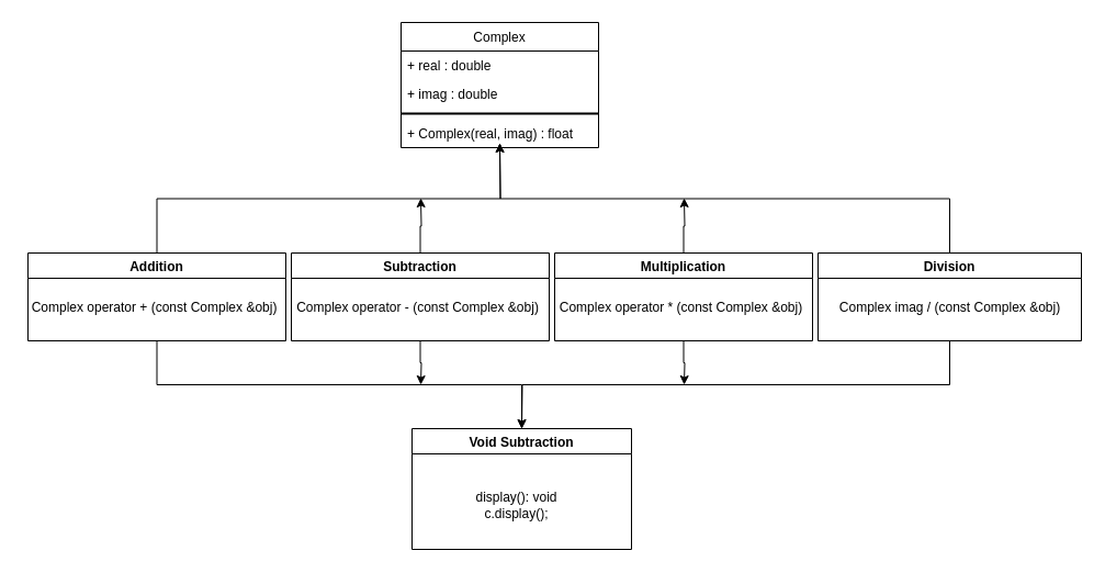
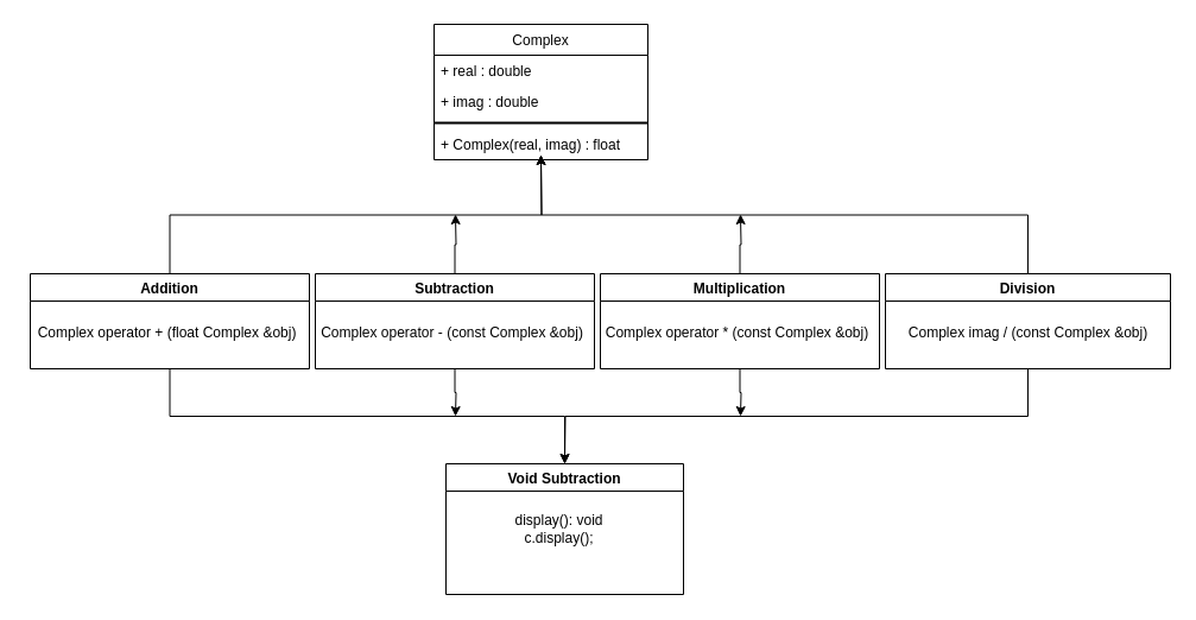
  <mxCell id="0" />
  <mxCell id="1" parent="0" />
  <mxCell id="2" value="Complex" style="swimlane;fontStyle=0;childLayout=stackLayout;horizontal=1;startSize=26;fillColor=none;horizontalStack=0;resizeParent=1;resizeParentMax=0;resizeLast=0;collapsible=1;marginBottom=0;" vertex="1" parent="1"><mxGeometry x="365" width="180" height="114" as="geometry" y="20" /></mxCell>
  <mxCell id="3" value="+ real : double" style="text;strokeColor=none;fillColor=none;align=left;verticalAlign=top;spacingLeft=4;spacingRight=4;overflow=hidden;rotatable=0;points=[[0,0.5],[1,0.5]];portConstraint=eastwest;" vertex="1" parent="2"><mxGeometry y="26" width="180" height="26" as="geometry" /></mxCell>
  <mxCell id="4" value="+ imag : double" style="text;strokeColor=none;fillColor=none;align=left;verticalAlign=top;spacingLeft=4;spacingRight=4;overflow=hidden;rotatable=0;points=[[0,0.5],[1,0.5]];portConstraint=eastwest;" vertex="1" parent="2"><mxGeometry y="52" width="180" height="26" as="geometry" /></mxCell>
  <mxCell id="5" value="" style="line;strokeWidth=2;html=1;" vertex="1" parent="2"><mxGeometry y="78" width="180" height="10" as="geometry" /></mxCell>
  <mxCell id="6" value="+ Complex(real, imag) : float" style="text;strokeColor=none;fillColor=none;align=left;verticalAlign=top;spacingLeft=4;spacingRight=4;overflow=hidden;rotatable=0;points=[[0,0.5],[1,0.5]];portConstraint=eastwest;" vertex="1" parent="2"><mxGeometry y="88" width="180" height="26" as="geometry" /></mxCell>
  <mxCell id="7" style="edgeStyle=orthogonalEdgeStyle;rounded=0;orthogonalLoop=1;jettySize=auto;html=1;exitX=0.5;exitY=0;exitDx=0;exitDy=0;" edge="1" parent="1" source="9"><mxGeometry relative="1" as="geometry"><mxPoint x="455" y="130" as="targetPoint" /></mxGeometry></mxCell>
  <mxCell id="8" style="edgeStyle=orthogonalEdgeStyle;rounded=0;orthogonalLoop=1;jettySize=auto;html=1;exitX=0.5;exitY=1;exitDx=0;exitDy=0;" edge="1" parent="1" source="9" target="23"><mxGeometry relative="1" as="geometry" /></mxCell>
  <mxCell id="9" value="Addition" style="swimlane;" vertex="1" parent="1"><mxGeometry x="25" y="230" width="235" height="80" as="geometry" /></mxCell>
- <mxCell id="10" value="Complex operator + (const Complex &amp;amp;obj)&lt;br&gt;" style="text;html=1;align=center;verticalAlign=middle;resizable=0;points=[];autosize=1;" vertex="1" parent="9"><mxGeometry x="-5" y="40" width="240" height="20" as="geometry" /></mxCell>
+ <mxCell id="10" value="Complex operator + (float Complex &amp;amp;obj)&lt;br&gt;" style="text;html=1;align=center;verticalAlign=middle;resizable=0;points=[];autosize=1;" vertex="1" parent="9"><mxGeometry x="-5" y="40" width="240" height="20" as="geometry" /></mxCell>
  <mxCell id="11" style="edgeStyle=orthogonalEdgeStyle;rounded=0;orthogonalLoop=1;jettySize=auto;html=1;exitX=0.5;exitY=0;exitDx=0;exitDy=0;" edge="1" parent="1" source="13"><mxGeometry relative="1" as="geometry"><mxPoint x="383" y="180" as="targetPoint" /></mxGeometry></mxCell>
  <mxCell id="12" style="edgeStyle=orthogonalEdgeStyle;rounded=0;orthogonalLoop=1;jettySize=auto;html=1;exitX=0.5;exitY=1;exitDx=0;exitDy=0;" edge="1" parent="1" source="13"><mxGeometry relative="1" as="geometry"><mxPoint x="383" y="350" as="targetPoint" /></mxGeometry></mxCell>
  <mxCell id="13" value="Subtraction" style="swimlane;" vertex="1" parent="1"><mxGeometry x="265" y="230" width="235" height="80" as="geometry" /></mxCell>
  <mxCell id="14" value="Complex operator - (const Complex &amp;amp;obj)" style="text;html=1;align=center;verticalAlign=middle;resizable=0;points=[];autosize=1;" vertex="1" parent="13"><mxGeometry x="-5" y="40" width="240" height="20" as="geometry" /></mxCell>
  <mxCell id="15" style="edgeStyle=orthogonalEdgeStyle;rounded=0;orthogonalLoop=1;jettySize=auto;html=1;exitX=0.5;exitY=0;exitDx=0;exitDy=0;" edge="1" parent="1" source="17"><mxGeometry relative="1" as="geometry"><mxPoint x="623" y="180" as="targetPoint" /></mxGeometry></mxCell>
  <mxCell id="16" style="edgeStyle=orthogonalEdgeStyle;rounded=0;orthogonalLoop=1;jettySize=auto;html=1;exitX=0.5;exitY=1;exitDx=0;exitDy=0;" edge="1" parent="1" source="17"><mxGeometry relative="1" as="geometry"><mxPoint x="623" y="350" as="targetPoint" /></mxGeometry></mxCell>
  <mxCell id="17" value="Multiplication" style="swimlane;" vertex="1" parent="1"><mxGeometry x="505" y="230" width="235" height="80" as="geometry" /></mxCell>
  <mxCell id="18" value="Complex operator * (const Complex &amp;amp;obj)" style="text;html=1;align=center;verticalAlign=middle;resizable=0;points=[];autosize=1;" vertex="1" parent="17"><mxGeometry x="-5" y="40" width="240" height="20" as="geometry" /></mxCell>
  <mxCell id="19" style="edgeStyle=orthogonalEdgeStyle;rounded=0;orthogonalLoop=1;jettySize=auto;html=1;exitX=0.5;exitY=0;exitDx=0;exitDy=0;" edge="1" parent="1" source="21"><mxGeometry relative="1" as="geometry"><mxPoint x="455" y="130" as="targetPoint" /></mxGeometry></mxCell>
  <mxCell id="20" style="edgeStyle=orthogonalEdgeStyle;rounded=0;orthogonalLoop=1;jettySize=auto;html=1;exitX=0.5;exitY=1;exitDx=0;exitDy=0;" edge="1" parent="1" source="21"><mxGeometry relative="1" as="geometry"><mxPoint x="475" y="390" as="targetPoint" /></mxGeometry></mxCell>
  <mxCell id="21" value="Division" style="swimlane;" vertex="1" parent="1"><mxGeometry x="745" y="230" width="240" height="80" as="geometry" /></mxCell>
  <mxCell id="22" value="Complex imag / (const Complex &amp;amp;obj)" style="text;html=1;align=center;verticalAlign=middle;resizable=0;points=[];autosize=1;" vertex="1" parent="1"><mxGeometry x="745" y="270" width="240" height="20" as="geometry" /></mxCell>
  <mxCell id="23" value="Void Subtraction" style="swimlane;" vertex="1" parent="1"><mxGeometry x="375" y="390" width="200" height="110" as="geometry" /></mxCell>
- <mxCell id="24" value="display(): void&lt;br&gt;c.display();" style="text;html=1;align=center;verticalAlign=middle;resizable=0;points=[];autosize=1;" vertex="1" parent="23"><mxGeometry x="50" y="55" width="90" height="30" as="geometry" /></mxCell>
+ <mxCell id="24" value="display(): void&lt;br&gt;c.display();" style="text;html=1;align=center;verticalAlign=middle;resizable=0;points=[];autosize=1;" vertex="1" parent="23"><mxGeometry x="50" y="40" width="90" height="30" as="geometry" /></mxCell>
